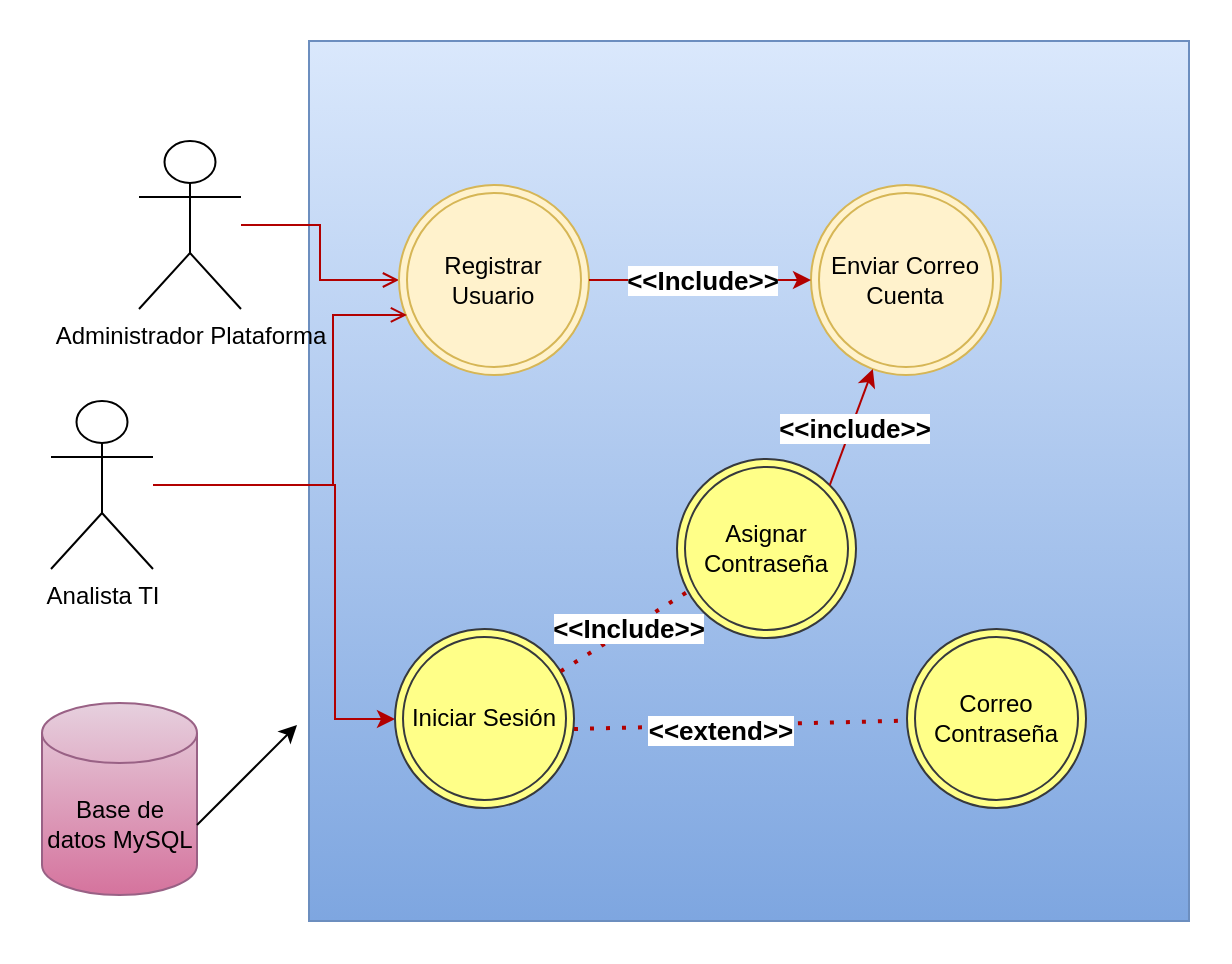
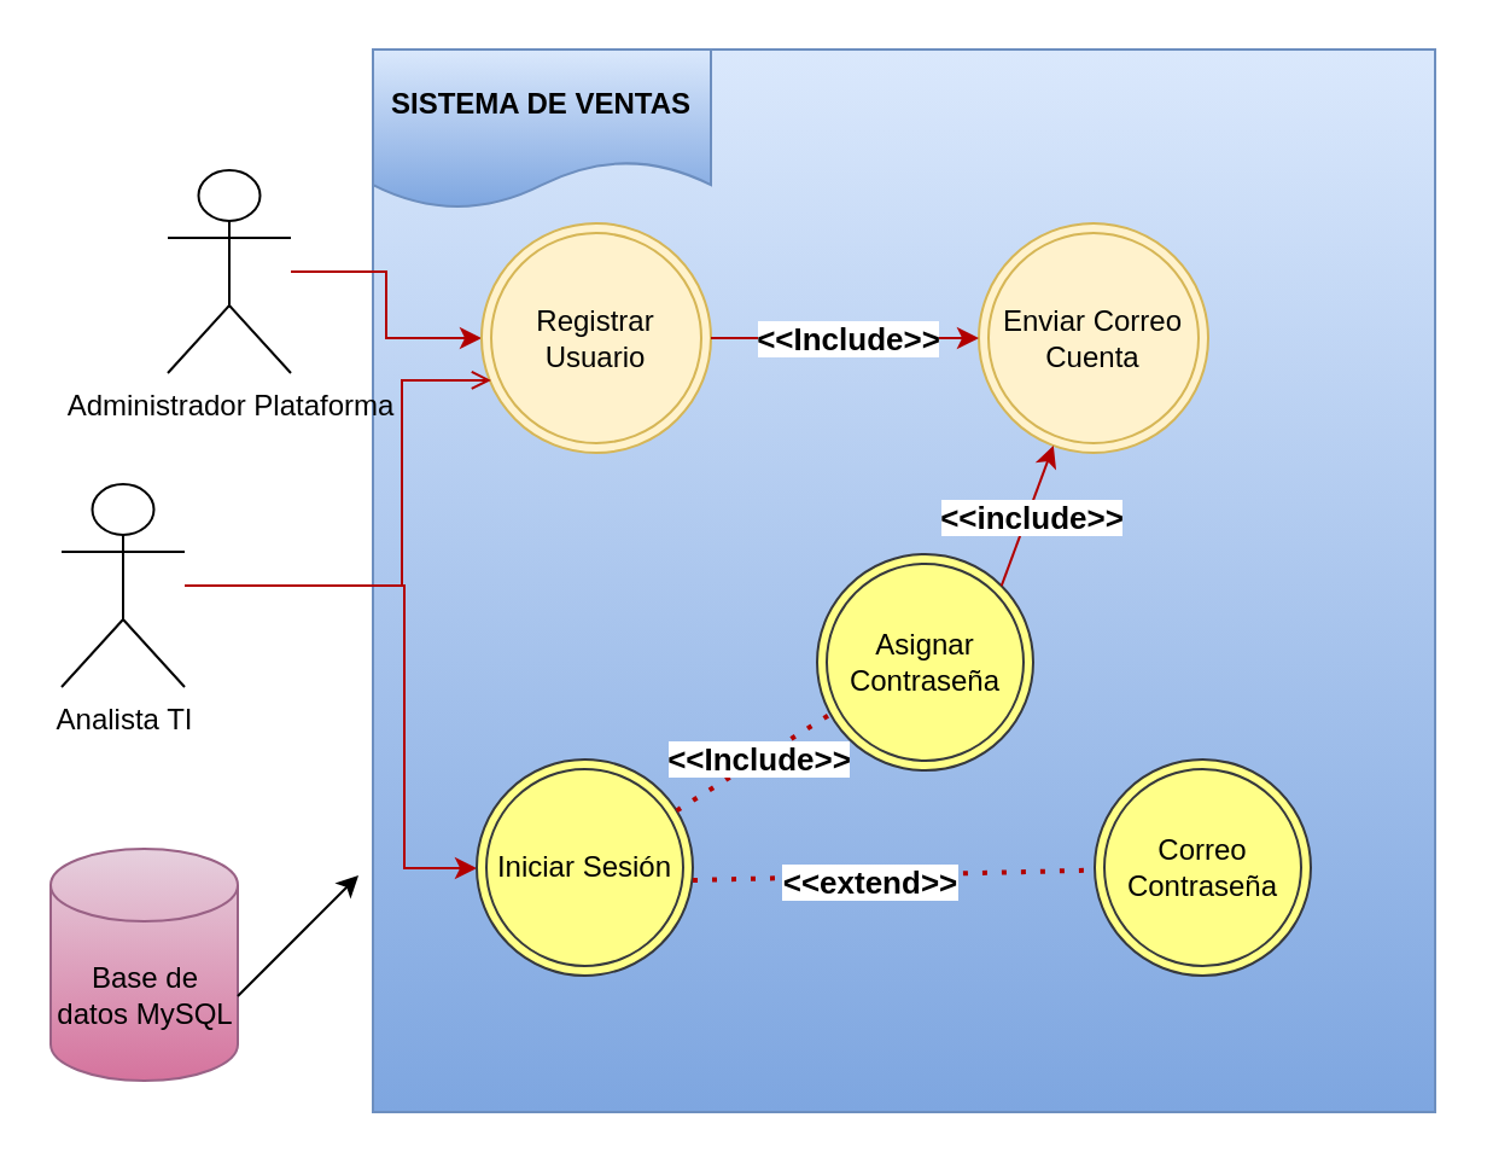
  <mxCell id="0" />
  <mxCell id="1" parent="0" />
  <mxCell id="2" value="" style="whiteSpace=wrap;html=1;aspect=fixed;fillColor=#dae8fc;strokeColor=#6c8ebf;gradientColor=#7ea6e0;" vertex="1" parent="1"><mxGeometry x="154" y="20" width="440" height="440" as="geometry" /></mxCell>
- <mxCell id="4" style="edgeStyle=orthogonalEdgeStyle;rounded=0;orthogonalLoop=1;jettySize=auto;html=1;fillColor=#e51400;strokeColor=#B20000;endArrow=open;" edge="1" parent="1" source="5" target="8"><mxGeometry relative="1" as="geometry" /></mxCell>
+ <mxCell id="3" value="SISTEMA DE VENTAS" style="shape=document;whiteSpace=wrap;html=1;boundedLbl=1;fontStyle=1;labelBackgroundColor=none;fillColor=#dae8fc;strokeColor=#6c8ebf;gradientColor=#7ea6e0;" vertex="1" parent="1"><mxGeometry x="154" y="20" width="140" height="66" as="geometry" /></mxCell>
+ <mxCell id="4" style="edgeStyle=orthogonalEdgeStyle;rounded=0;orthogonalLoop=1;jettySize=auto;html=1;fillColor=#e51400;strokeColor=#B20000;" edge="1" parent="1" source="5" target="8"><mxGeometry relative="1" as="geometry" /></mxCell>
  <mxCell id="5" value="Administrador Plataforma" style="shape=umlActor;verticalLabelPosition=bottom;verticalAlign=top;html=1;outlineConnect=0;" vertex="1" parent="1"><mxGeometry x="69" y="70" width="51" height="84" as="geometry" /></mxCell>
  <mxCell id="6" style="edgeStyle=orthogonalEdgeStyle;rounded=0;orthogonalLoop=1;jettySize=auto;html=1;fillColor=#e51400;strokeColor=#B20000;" edge="1" parent="1" source="7" target="10"><mxGeometry relative="1" as="geometry"><Array as="points"><mxPoint x="167" y="242" /><mxPoint x="167" y="359" /></Array></mxGeometry></mxCell>
  <mxCell id="7" value="Analista TI" style="shape=umlActor;verticalLabelPosition=bottom;verticalAlign=top;html=1;outlineConnect=0;" vertex="1" parent="1"><mxGeometry x="25" y="200" width="51" height="84" as="geometry" /></mxCell>
  <mxCell id="8" value="Registrar Usuario" style="ellipse;shape=doubleEllipse;whiteSpace=wrap;html=1;aspect=fixed;fillColor=#fff2cc;strokeColor=#d6b656;" vertex="1" parent="1"><mxGeometry x="199" y="92" width="95" height="95" as="geometry" /></mxCell>
  <mxCell id="9" style="edgeStyle=orthogonalEdgeStyle;rounded=0;orthogonalLoop=1;jettySize=auto;html=1;entryX=0.042;entryY=0.684;entryDx=0;entryDy=0;entryPerimeter=0;fillColor=#e51400;strokeColor=#B20000;endArrow=open;" edge="1" parent="1" source="7" target="8"><mxGeometry relative="1" as="geometry"><Array as="points"><mxPoint x="166" y="242" /><mxPoint x="166" y="157" /></Array></mxGeometry></mxCell>
  <mxCell id="10" value="Iniciar Sesión" style="ellipse;shape=doubleEllipse;whiteSpace=wrap;html=1;aspect=fixed;fillColor=#ffff88;strokeColor=#36393d;" vertex="1" parent="1"><mxGeometry x="197" y="314" width="89.5" height="89.5" as="geometry" /></mxCell>
  <mxCell id="11" value="Enviar Correo Cuenta" style="ellipse;shape=doubleEllipse;whiteSpace=wrap;html=1;aspect=fixed;fillColor=#fff2cc;strokeColor=#d6b656;" vertex="1" parent="1"><mxGeometry x="405" y="92" width="95" height="95" as="geometry" /></mxCell>
  <mxCell id="12" value="zz" style="endArrow=classic;html=1;rounded=0;exitX=1;exitY=0.5;exitDx=0;exitDy=0;fillColor=#e51400;strokeColor=#B20000;" edge="1" parent="1" source="8" target="11"><mxGeometry relative="1" as="geometry"><mxPoint x="336" y="223" as="sourcePoint" /><mxPoint x="436" y="223" as="targetPoint" /></mxGeometry></mxCell>
  <mxCell id="13" value="&amp;lt;&amp;lt;Include&amp;gt;&amp;gt;" style="edgeLabel;resizable=0;html=1;;align=center;verticalAlign=middle;fontSize=13;fontStyle=1" connectable="0" vertex="1" parent="12"><mxGeometry relative="1" as="geometry" /></mxCell>
  <mxCell id="14" value="Asignar Contraseña" style="ellipse;shape=doubleEllipse;whiteSpace=wrap;html=1;aspect=fixed;fillColor=#ffff88;strokeColor=#36393d;" vertex="1" parent="1"><mxGeometry x="338" y="229" width="89.5" height="89.5" as="geometry" /></mxCell>
  <mxCell id="15" value="" style="endArrow=classic;html=1;rounded=0;exitX=1;exitY=0;exitDx=0;exitDy=0;fillColor=#e51400;strokeColor=#B20000;" edge="1" parent="1" source="14" target="11"><mxGeometry width="50" height="50" relative="1" as="geometry"><mxPoint x="437" y="262" as="sourcePoint" /><mxPoint x="358" y="192" as="targetPoint" /></mxGeometry></mxCell>
  <mxCell id="16" value="&amp;lt;&amp;lt;include&amp;gt;&amp;gt;" style="edgeLabel;html=1;align=center;verticalAlign=middle;resizable=0;points=[];fontSize=13;fontStyle=1" vertex="1" connectable="0" parent="15"><mxGeometry x="0.006" y="-1" relative="1" as="geometry"><mxPoint as="offset" /></mxGeometry></mxCell>
  <mxCell id="17" value="" style="endArrow=none;dashed=1;html=1;dashPattern=1 3;strokeWidth=2;rounded=0;entryX=0.101;entryY=0.715;entryDx=0;entryDy=0;entryPerimeter=0;fillColor=#e51400;strokeColor=#B20000;" edge="1" parent="1" source="10" target="14"><mxGeometry width="50" height="50" relative="1" as="geometry"><mxPoint x="313" y="343" as="sourcePoint" /><mxPoint x="363" y="293" as="targetPoint" /></mxGeometry></mxCell>
  <mxCell id="18" value="&amp;lt;&amp;lt;Include&amp;gt;&amp;gt;" style="edgeLabel;html=1;align=center;verticalAlign=middle;resizable=0;points=[];fontSize=13;fontStyle=1" vertex="1" connectable="0" parent="17"><mxGeometry x="0.018" relative="1" as="geometry"><mxPoint as="offset" /></mxGeometry></mxCell>
  <mxCell id="19" value="Base de datos MySQL" style="shape=cylinder3;whiteSpace=wrap;html=1;boundedLbl=1;backgroundOutline=1;size=15;fillColor=#e6d0de;strokeColor=#996185;gradientColor=#d5739d;" vertex="1" parent="1"><mxGeometry x="20.5" y="351" width="77.5" height="96" as="geometry" /></mxCell>
  <mxCell id="20" value="" style="endArrow=classic;html=1;rounded=0;" edge="1" parent="1"><mxGeometry width="50" height="50" relative="1" as="geometry"><mxPoint x="98" y="412" as="sourcePoint" /><mxPoint x="148" y="362" as="targetPoint" /></mxGeometry></mxCell>
  <mxCell id="21" value="Correo Contraseña" style="ellipse;shape=doubleEllipse;whiteSpace=wrap;html=1;aspect=fixed;fillColor=#ffff88;strokeColor=#36393d;" vertex="1" parent="1"><mxGeometry x="453" y="314" width="89.5" height="89.5" as="geometry" /></mxCell>
  <mxCell id="22" value="" style="endArrow=none;dashed=1;html=1;dashPattern=1 3;strokeWidth=2;rounded=0;fillColor=#e51400;strokeColor=#B20000;" edge="1" parent="1" target="21"><mxGeometry width="50" height="50" relative="1" as="geometry"><mxPoint x="286.5" y="364" as="sourcePoint" /><mxPoint x="336.5" y="314" as="targetPoint" /></mxGeometry></mxCell>
  <mxCell id="23" value="&amp;lt;&amp;lt;extend&amp;gt;&amp;gt;" style="edgeLabel;html=1;align=center;verticalAlign=middle;resizable=0;points=[];fontStyle=1;fontSize=13;" vertex="1" connectable="0" parent="22"><mxGeometry x="-0.118" y="-2" relative="1" as="geometry"><mxPoint as="offset" /></mxGeometry></mxCell>
